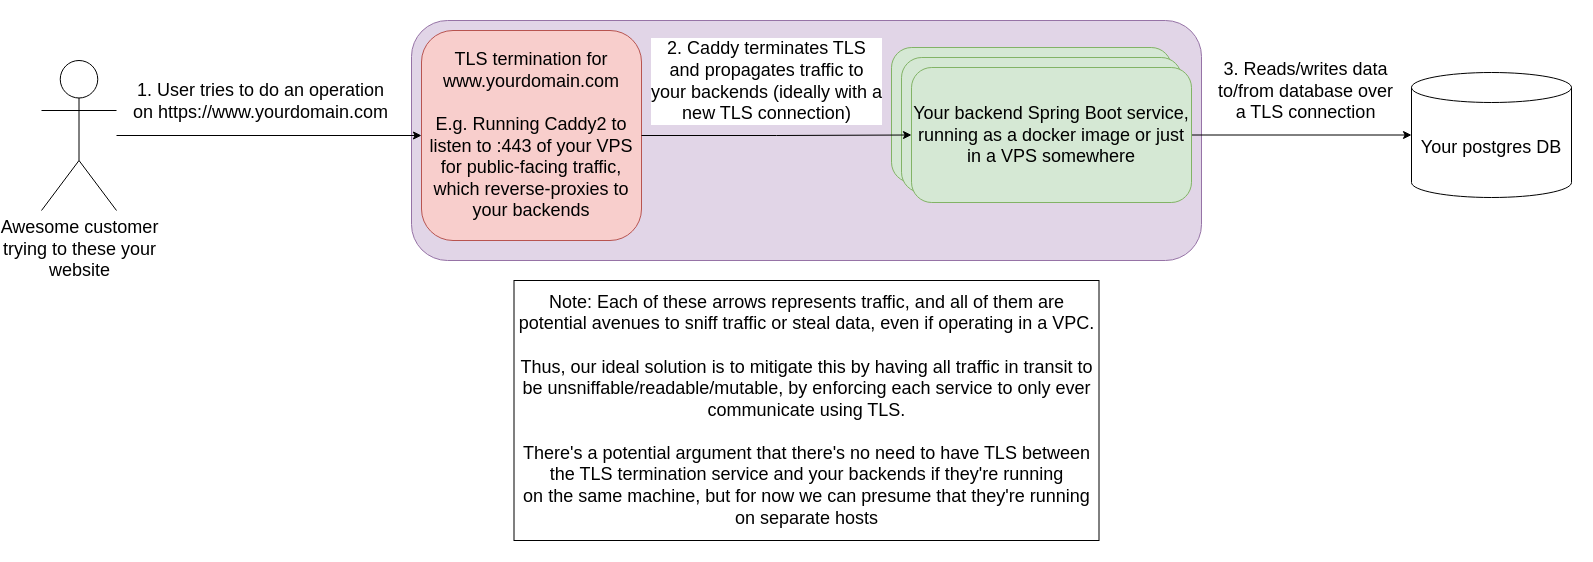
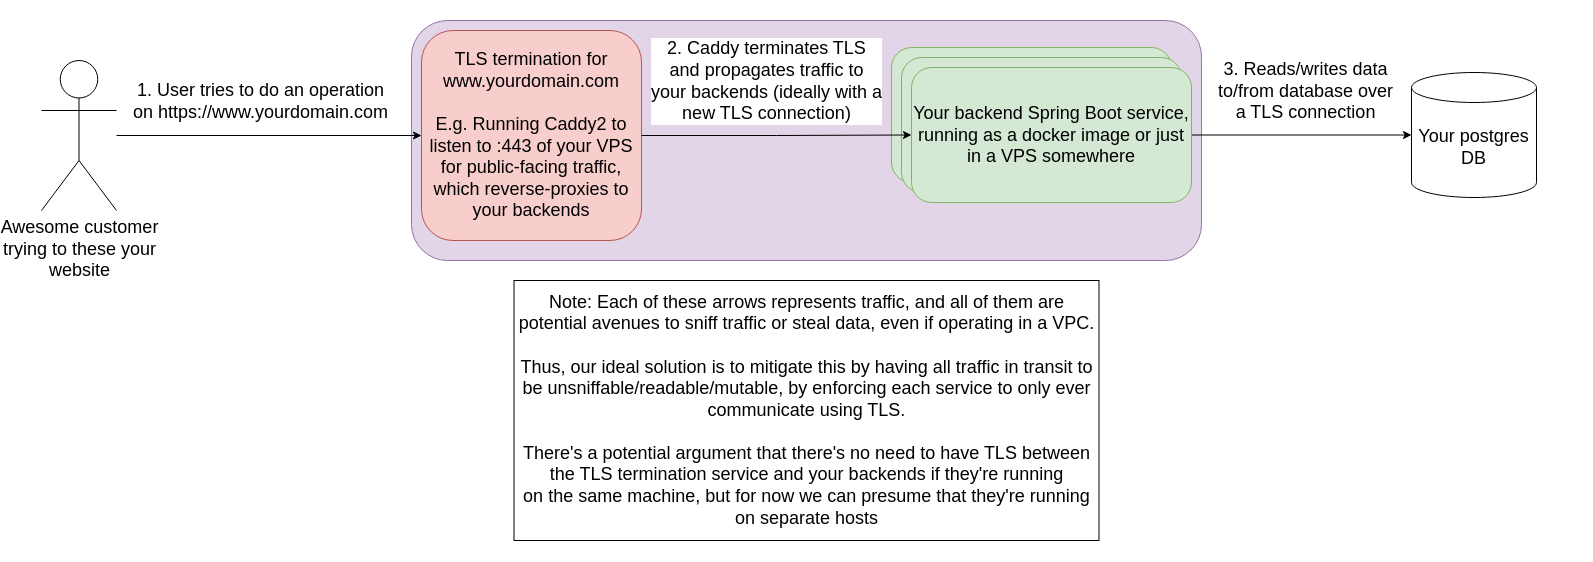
  <mxCell id="0" />
  <mxCell id="1" parent="0" />
  <mxCell id="2" value="" style="rounded=1;whiteSpace=wrap;html=1;fillColor=#e1d5e7;strokeColor=#9673a6;" vertex="1" parent="1"><mxGeometry x="390" y="20" width="790" height="240" as="geometry" /></mxCell>
  <mxCell id="3" value="&lt;div style=&quot;font-size: 18px;&quot;&gt;&lt;font style=&quot;font-size: 18px;&quot;&gt;Awesome customer&lt;/font&gt;&lt;/div&gt;&lt;div style=&quot;font-size: 18px;&quot;&gt;&lt;font style=&quot;font-size: 18px;&quot;&gt;trying to these your&lt;/font&gt;&lt;/div&gt;&lt;div style=&quot;font-size: 18px;&quot;&gt;&lt;font style=&quot;font-size: 18px;&quot;&gt;website&lt;br&gt;&lt;/font&gt;&lt;/div&gt;" style="shape=umlActor;verticalLabelPosition=bottom;verticalAlign=top;html=1;outlineConnect=0;" parent="1" vertex="1"><mxGeometry x="20" y="60" width="75" height="150" as="geometry" /></mxCell>
  <mxCell id="4" style="edgeStyle=orthogonalEdgeStyle;rounded=0;orthogonalLoop=1;jettySize=auto;html=1;entryX=0;entryY=0.5;entryDx=0;entryDy=0;entryPerimeter=0;fontSize=18;exitX=1;exitY=0.5;exitDx=0;exitDy=0;" parent="1" source="10" target="6" edge="1"><mxGeometry relative="1" as="geometry" /></mxCell>
  <mxCell id="5" value="&lt;div&gt;3. Reads/writes data&lt;/div&gt;&lt;div&gt;to/from database over&lt;/div&gt;&lt;div&gt;a TLS connection&lt;br&gt;&lt;/div&gt;" style="edgeLabel;html=1;align=center;verticalAlign=middle;resizable=0;points=[];fontSize=18;" parent="4" vertex="1" connectable="0"><mxGeometry x="-0.362" y="3" relative="1" as="geometry"><mxPoint x="43" y="-41" as="offset" /></mxGeometry></mxCell>
- <mxCell id="6" value="Your postgres DB" style="shape=cylinder3;whiteSpace=wrap;html=1;boundedLbl=1;backgroundOutline=1;size=15;fontSize=18;" parent="1" vertex="1"><mxGeometry x="1390" y="72" width="160" height="125" as="geometry" /></mxCell>
+ <mxCell id="6" value="Your postgres DB" style="shape=cylinder3;whiteSpace=wrap;html=1;boundedLbl=1;backgroundOutline=1;size=15;fontSize=18;" parent="1" vertex="1"><mxGeometry x="1390" y="72" width="125" height="125" as="geometry" /></mxCell>
  <mxCell id="7" value="&lt;div style=&quot;font-size: 18px;&quot;&gt;&lt;font style=&quot;font-size: 18px;&quot;&gt;TLS termination for www.yourdomain.com&lt;br&gt;&lt;/font&gt;&lt;/div&gt;&lt;div style=&quot;font-size: 18px;&quot;&gt;&lt;font style=&quot;font-size: 18px;&quot;&gt;&lt;br&gt;&lt;/font&gt;&lt;/div&gt;&lt;div style=&quot;font-size: 18px;&quot;&gt;&lt;font style=&quot;font-size: 18px;&quot;&gt;E.g. Running Caddy2 to listen to :443 of your VPS for public-facing traffic, which reverse-proxies to your backends&lt;br&gt;&lt;/font&gt;&lt;/div&gt;" style="rounded=1;whiteSpace=wrap;html=1;fillColor=#f8cecc;strokeColor=#b85450;" vertex="1" parent="1"><mxGeometry x="400" y="30" width="220" height="210" as="geometry" /></mxCell>
  <mxCell id="8" value="" style="rounded=1;whiteSpace=wrap;html=1;fontSize=18;fillColor=#d5e8d4;strokeColor=#82b366;" vertex="1" parent="1"><mxGeometry x="870" y="47" width="280" height="135" as="geometry" /></mxCell>
  <mxCell id="9" value="" style="rounded=1;whiteSpace=wrap;html=1;fontSize=18;fillColor=#d5e8d4;strokeColor=#82b366;" vertex="1" parent="1"><mxGeometry x="880" y="57" width="280" height="135" as="geometry" /></mxCell>
  <mxCell id="10" value="Your backend Spring Boot service, running as a docker image or just in a VPS somewhere" style="rounded=1;whiteSpace=wrap;html=1;fontSize=18;fillColor=#d5e8d4;strokeColor=#82b366;" vertex="1" parent="1"><mxGeometry x="890" y="67" width="280" height="135" as="geometry" /></mxCell>
  <mxCell id="11" style="edgeStyle=orthogonalEdgeStyle;rounded=0;orthogonalLoop=1;jettySize=auto;html=1;entryX=0;entryY=0.5;entryDx=0;entryDy=0;fontSize=18;" edge="1" parent="1" source="7" target="10"><mxGeometry relative="1" as="geometry" /></mxCell>
  <mxCell id="12" value="&lt;div&gt;2. Caddy terminates TLS&lt;/div&gt;&lt;div&gt;and propagates traffic to&lt;/div&gt;&lt;div&gt;your backends (ideally with a&lt;/div&gt;&lt;div&gt;new TLS connection)&lt;br&gt;&lt;/div&gt;" style="edgeLabel;html=1;align=center;verticalAlign=middle;resizable=0;points=[];fontSize=18;" vertex="1" connectable="0" parent="11"><mxGeometry x="-0.335" y="-3" relative="1" as="geometry"><mxPoint x="34" y="-58" as="offset" /></mxGeometry></mxCell>
  <mxCell id="13" style="edgeStyle=orthogonalEdgeStyle;rounded=0;orthogonalLoop=1;jettySize=auto;html=1;entryX=0;entryY=0.5;entryDx=0;entryDy=0;fontSize=18;" parent="1" source="3" target="7" edge="1"><mxGeometry relative="1" as="geometry"><mxPoint x="340" y="135" as="targetPoint" /></mxGeometry></mxCell>
  <mxCell id="14" value="&lt;div&gt;1. User tries to do an operation&lt;/div&gt;&lt;div&gt;on https://www.yourdomain.com&lt;/div&gt;" style="edgeLabel;html=1;align=center;verticalAlign=middle;resizable=0;points=[];fontSize=18;" parent="13" vertex="1" connectable="0"><mxGeometry x="-0.232" y="4" relative="1" as="geometry"><mxPoint x="26" y="-31" as="offset" /></mxGeometry></mxCell>
  <mxCell id="15" value="&lt;div&gt;Note: Each of these arrows represents traffic, and all of them are potential avenues to sniff traffic or steal data, even if operating in a VPC.&lt;/div&gt;&lt;div&gt;&lt;br&gt;&lt;/div&gt;&lt;div&gt;Thus, our ideal solution is to mitigate this by having all traffic in transit to be unsniffable/readable/mutable, by enforcing each service to only ever communicate using TLS.&lt;/div&gt;&lt;div&gt;&lt;br&gt;&lt;/div&gt;&lt;div&gt;There's a potential argument that there's no need to have TLS between the TLS termination service and your backends if they're running&lt;/div&gt;&lt;div&gt;on the same machine, but for now we can presume that they're running on separate hosts&lt;br&gt;&lt;/div&gt;" style="rounded=0;whiteSpace=wrap;html=1;fontSize=18;" vertex="1" parent="1"><mxGeometry x="492.5" y="280" width="585" height="260" as="geometry" /></mxCell>
